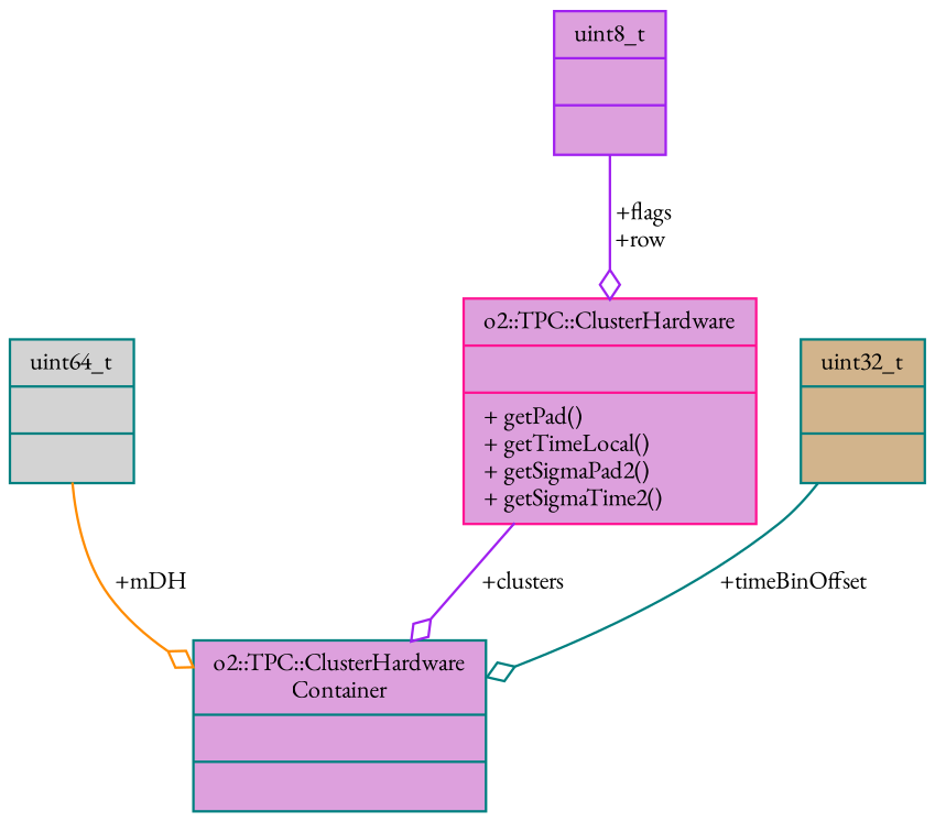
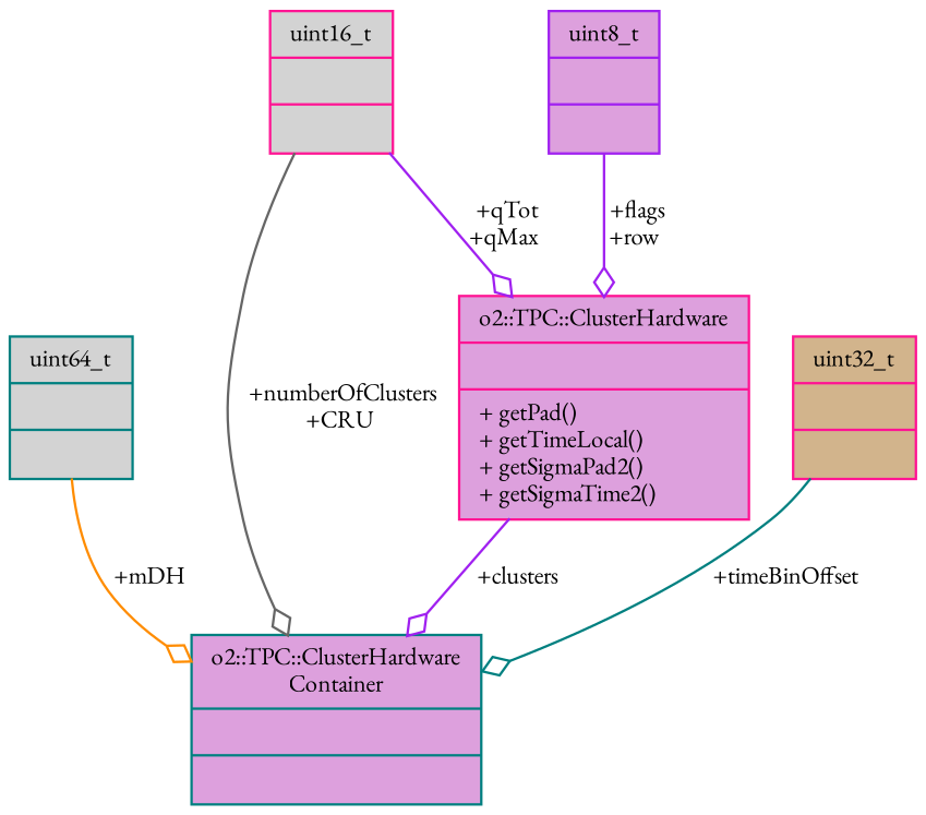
  digraph {
    fontname="EB Garamond"
    node [color=teal fillcolor=plum fontname="EB Garamond" fontsize=10 shape=record style=filled]
    edge [arrowhead=odiamond color=purple fontname="EB Garamond" fontsize=10 labelfontname=Helvetica labelfontsize=10 style=solid]
    n1 [fontcolor=black height=0.2 label="{o2::TPC::ClusterHardware\lContainer\n||}" width=0.4]
    n2 [fillcolor=lightgrey height=0.2 label="{uint64_t\n||}" width=0.4]
+   n3 [color=deeppink fillcolor=lightgrey height=0.2 label="{uint16_t\n||}" width=0.4]
    n4 [color=deeppink height=0.2 label="{o2::TPC::ClusterHardware\n||+ getPad()\l+ getTimeLocal()\l+ getSigmaPad2()\l+ getSigmaTime2()\l}" width=0.4]
-   n5 [fillcolor=tan height=0.2 label="{uint32_t\n||}" width=0.4]
+   n5 [color=deeppink fillcolor=tan height=0.2 label="{uint32_t\n||}" width=0.4]
    n6 [color=purple height=0.2 label="{uint8_t\n||}" width=0.4]
    n2 -> n1 [color=darkorange label=" +mDH"]
+   n3 -> n1 [color=gray40 label=" +numberOfClusters\n+CRU"]
+   n3 -> n4 [label=" +qTot\n+qMax"]
    n4 -> n1 [label=" +clusters"]
    n5 -> n1 [color=teal label=" +timeBinOffset"]
    n6 -> n4 [label=" +flags\n+row"]
  }
